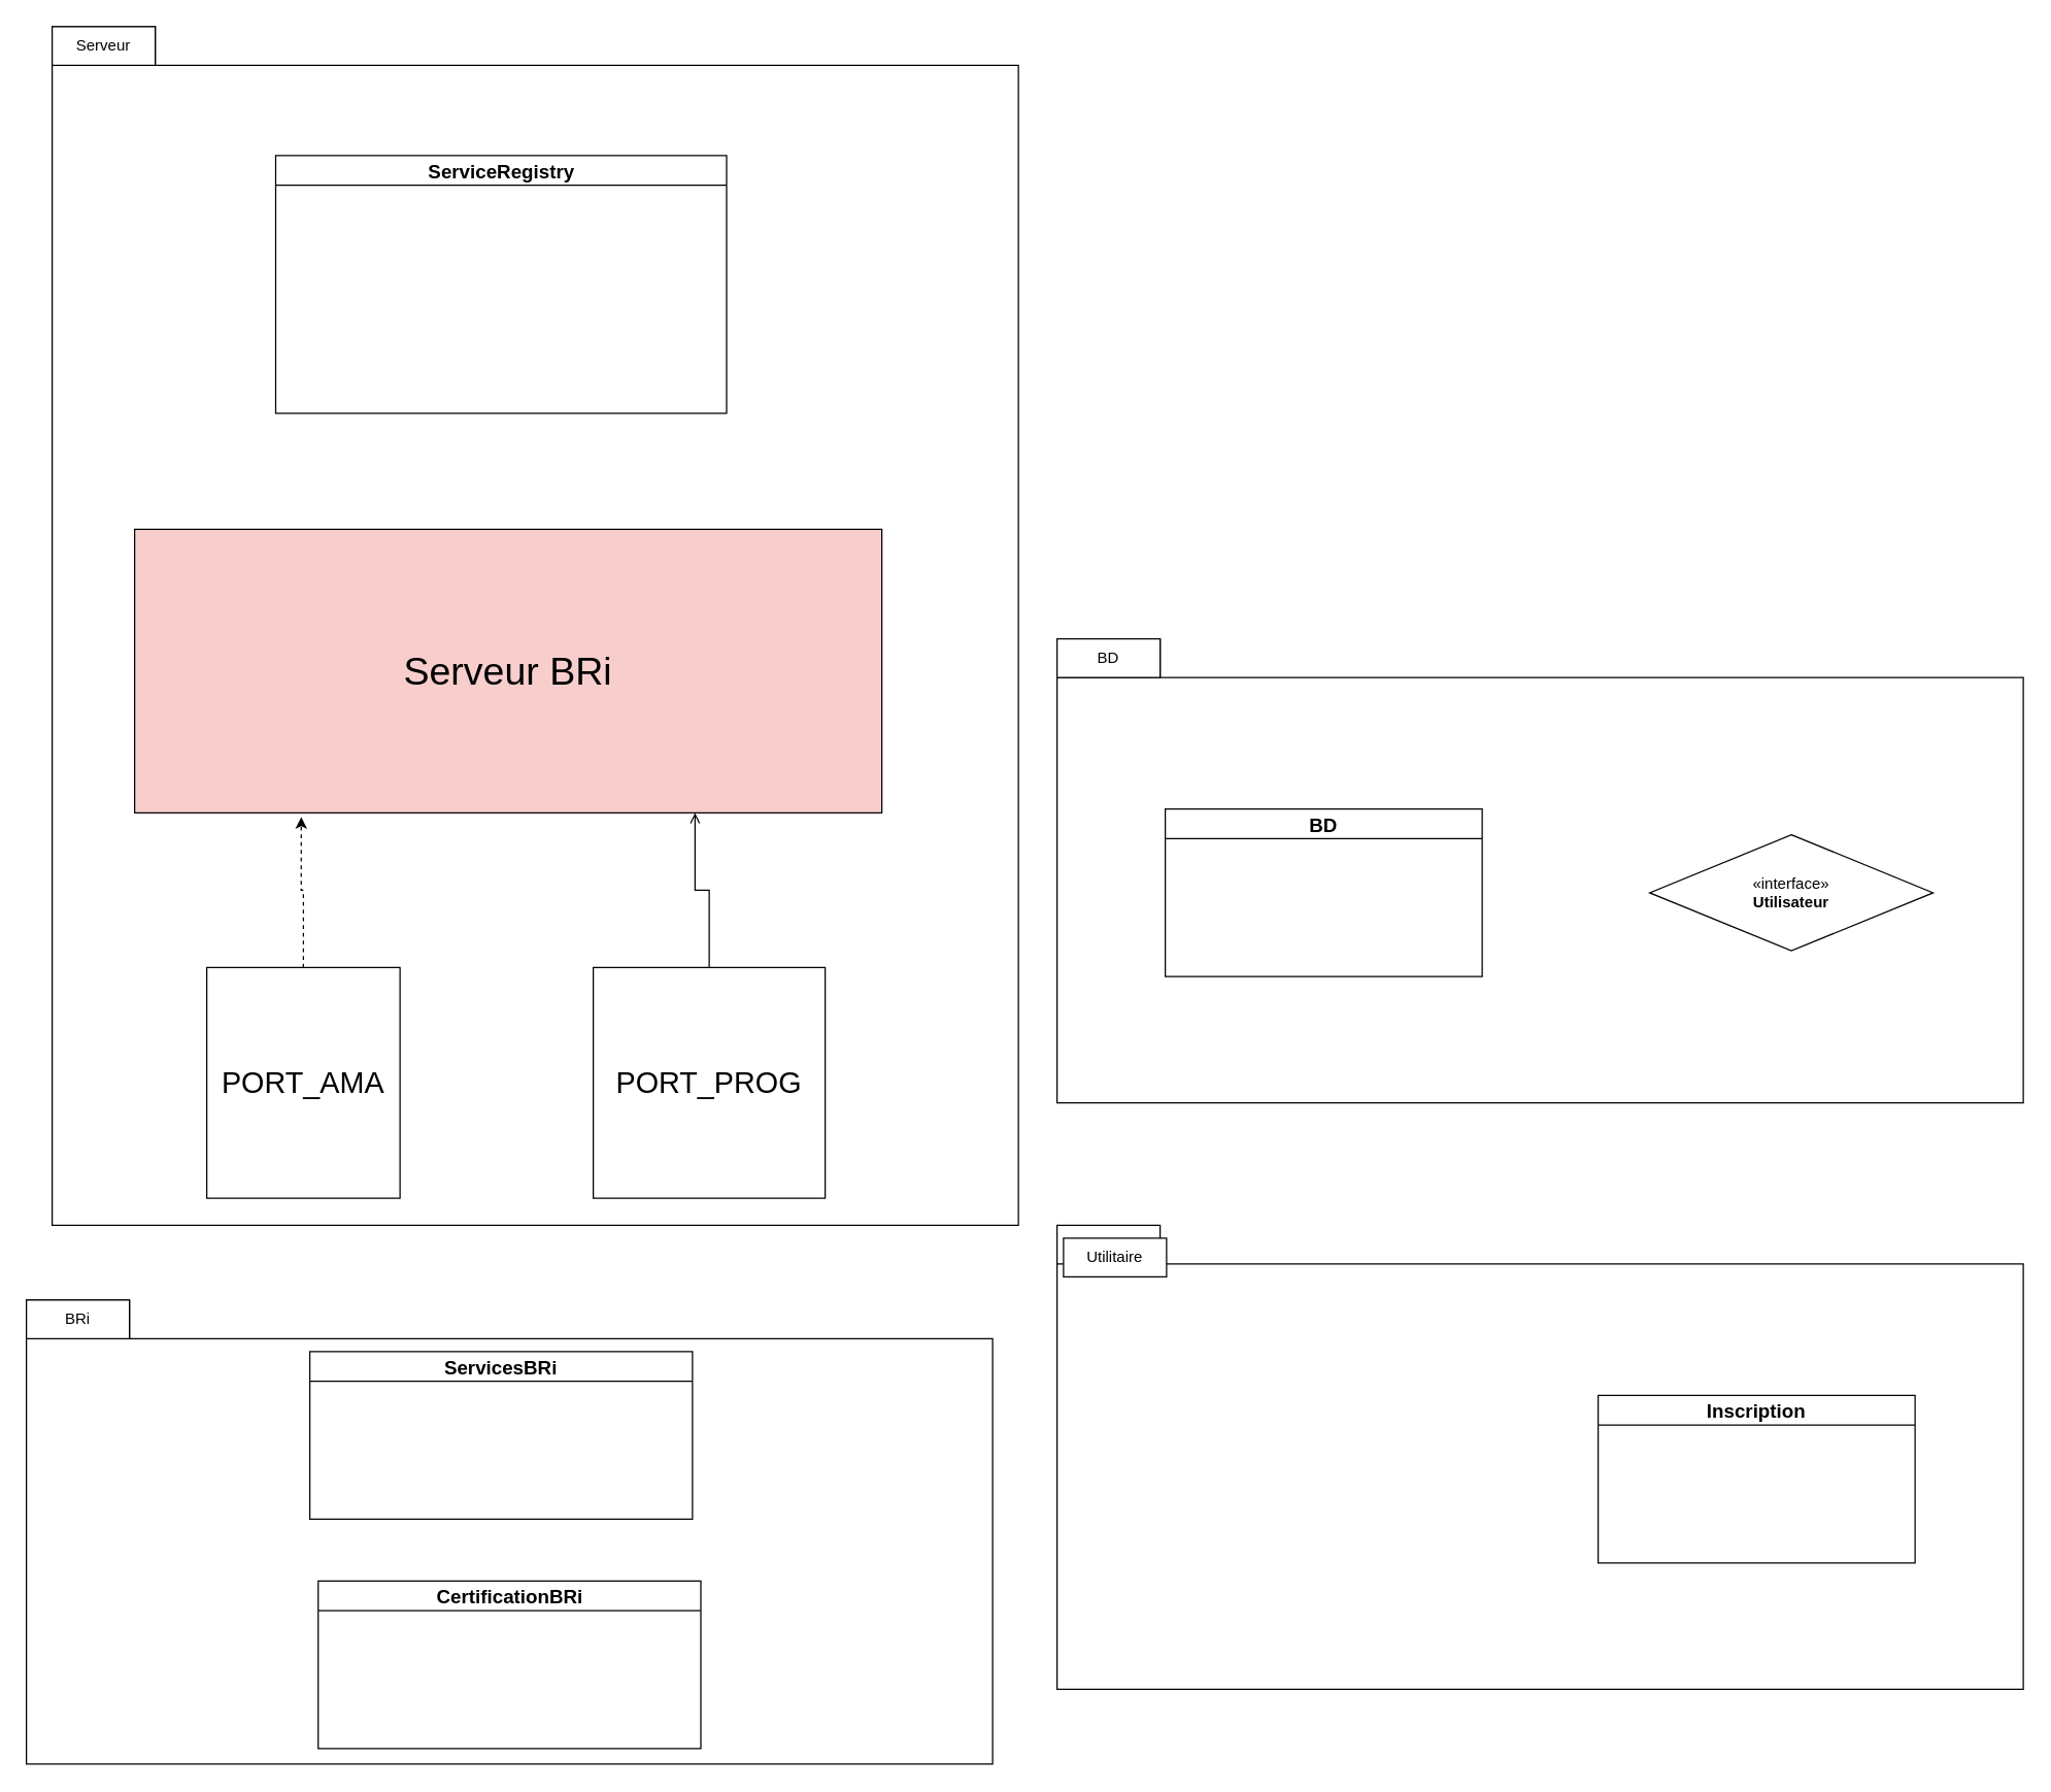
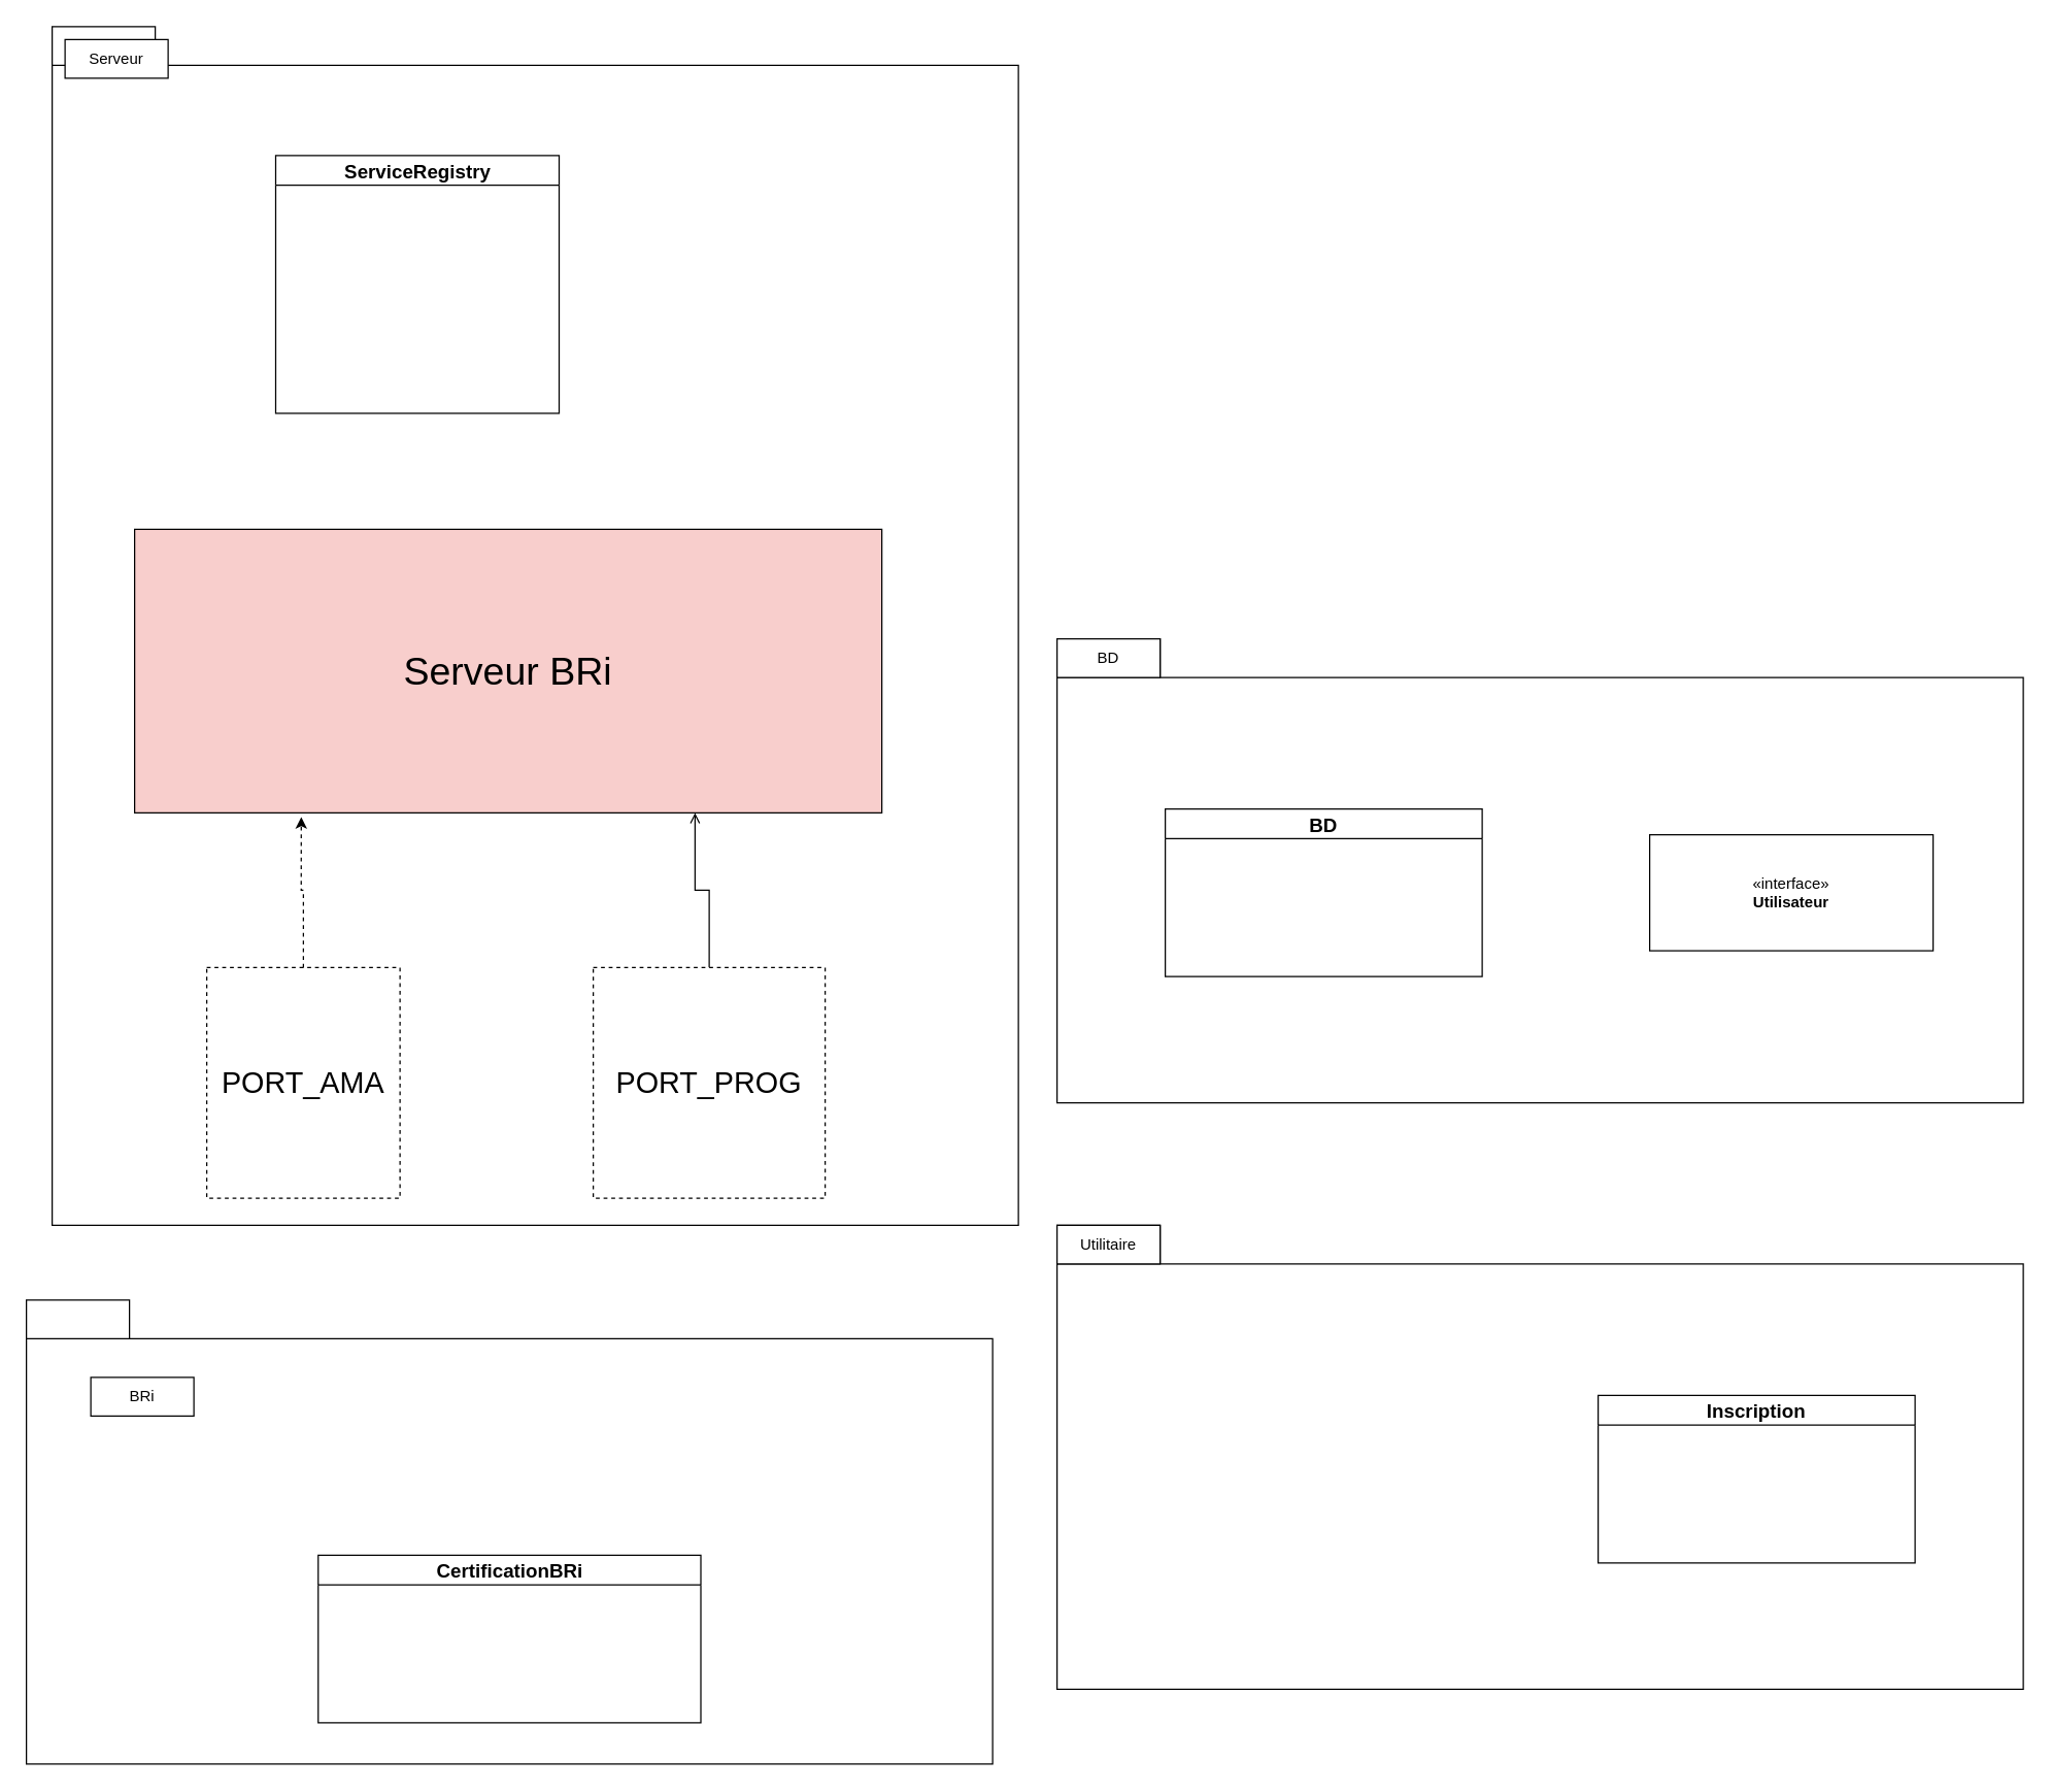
  <mxCell id="0" />
  <mxCell id="1" parent="0" />
  <mxCell id="2" value="" style="shape=folder;fontStyle=1;tabWidth=80;tabHeight=30;tabPosition=left;html=1;boundedLbl=1;whiteSpace=wrap;" vertex="1" parent="1"><mxGeometry x="40" y="20" width="750" height="930" as="geometry" /></mxCell>
- <mxCell id="3" value="Serveur" style="rounded=0;whiteSpace=wrap;html=1;" vertex="1" parent="1"><mxGeometry x="40" y="20" width="80" height="30" as="geometry" /></mxCell>
+ <mxCell id="3" value="Serveur" style="rounded=0;whiteSpace=wrap;html=1;" vertex="1" parent="1"><mxGeometry x="50" y="30" width="80" height="30" as="geometry" /></mxCell>
  <mxCell id="4" value="" style="shape=folder;fontStyle=1;tabWidth=80;tabHeight=30;tabPosition=left;html=1;boundedLbl=1;whiteSpace=wrap;" vertex="1" parent="1"><mxGeometry x="20" y="1008" width="750" height="360" as="geometry" /></mxCell>
  <mxCell id="5" value="&lt;font style=&quot;font-size: 30px;&quot;&gt;Serveur BRi&lt;/font&gt;" style="rounded=0;whiteSpace=wrap;html=1;fillColor=#f8cecc;" vertex="1" parent="1"><mxGeometry x="104" y="410" width="580" height="220" as="geometry" /></mxCell>
- <mxCell id="6" value="&lt;font style=&quot;font-size: 23px;&quot;&gt;PORT_AMA&lt;/font&gt;" style="rounded=0;whiteSpace=wrap;html=1;" vertex="1" parent="1"><mxGeometry x="160" y="750" width="150" height="179" as="geometry" /></mxCell>
+ <mxCell id="6" value="&lt;font style=&quot;font-size: 23px;&quot;&gt;PORT_AMA&lt;/font&gt;" style="rounded=0;whiteSpace=wrap;html=1;dashed=1;" vertex="1" parent="1"><mxGeometry x="160" y="750" width="150" height="179" as="geometry" /></mxCell>
  <mxCell id="7" style="edgeStyle=orthogonalEdgeStyle;rounded=0;orthogonalLoop=1;jettySize=auto;html=1;entryX=0.75;entryY=1;entryDx=0;entryDy=0;endArrow=open;" edge="1" parent="1" source="8" target="5"><mxGeometry relative="1" as="geometry" /></mxCell>
- <mxCell id="8" value="&lt;font style=&quot;font-size: 23px;&quot;&gt;PORT_PROG&lt;/font&gt;" style="rounded=0;whiteSpace=wrap;html=1;" vertex="1" parent="1"><mxGeometry x="460" y="750" width="180" height="179" as="geometry" /></mxCell>
+ <mxCell id="8" value="&lt;font style=&quot;font-size: 23px;&quot;&gt;PORT_PROG&lt;/font&gt;" style="rounded=0;whiteSpace=wrap;html=1;dashed=1;" vertex="1" parent="1"><mxGeometry x="460" y="750" width="180" height="179" as="geometry" /></mxCell>
  <mxCell id="9" style="edgeStyle=orthogonalEdgeStyle;rounded=0;orthogonalLoop=1;jettySize=auto;html=1;entryX=0.223;entryY=1.015;entryDx=0;entryDy=0;entryPerimeter=0;dashed=1;" edge="1" parent="1" source="6" target="5"><mxGeometry relative="1" as="geometry" /></mxCell>
- <mxCell id="10" value="&lt;font style=&quot;font-size: 15px;&quot;&gt;ServicesBRi&lt;/font&gt;" style="swimlane;whiteSpace=wrap;html=1;swimlaneLine=1;glass=0;strokeWidth=1;swimlaneFillColor=default;" vertex="1" parent="1"><mxGeometry x="240" y="1048" width="297" height="130" as="geometry" /></mxCell>
- <mxCell id="11" value="&lt;span style=&quot;font-size: 15px;&quot;&gt;CertificationBRi&lt;/span&gt;" style="swimlane;whiteSpace=wrap;html=1;swimlaneLine=1;glass=0;strokeWidth=1;swimlaneFillColor=default;" vertex="1" parent="1"><mxGeometry x="246.5" y="1226" width="297" height="130" as="geometry" /></mxCell>
- <mxCell id="12" value="BRi" style="rounded=0;whiteSpace=wrap;html=1;" vertex="1" parent="1"><mxGeometry x="20" y="1008" width="80" height="30" as="geometry" /></mxCell>
+ <mxCell id="11" value="&lt;span style=&quot;font-size: 15px;&quot;&gt;CertificationBRi&lt;/span&gt;" style="swimlane;whiteSpace=wrap;html=1;swimlaneLine=1;glass=0;strokeWidth=1;swimlaneFillColor=default;" vertex="1" parent="1"><mxGeometry x="246.5" y="1206" width="297" height="130" as="geometry" /></mxCell>
+ <mxCell id="12" value="BRi" style="rounded=0;whiteSpace=wrap;html=1;" vertex="1" parent="1"><mxGeometry x="70" y="1068" width="80" height="30" as="geometry" /></mxCell>
  <mxCell id="13" value="" style="shape=folder;fontStyle=1;tabWidth=80;tabHeight=30;tabPosition=left;html=1;boundedLbl=1;whiteSpace=wrap;" vertex="1" parent="1"><mxGeometry x="820" y="495" width="750" height="360" as="geometry" /></mxCell>
  <mxCell id="14" value="BD" style="rounded=0;whiteSpace=wrap;html=1;" vertex="1" parent="1"><mxGeometry x="820" y="495" width="80" height="30" as="geometry" /></mxCell>
  <mxCell id="15" value="&lt;font style=&quot;font-size: 15px;&quot;&gt;BD&lt;/font&gt;" style="swimlane;whiteSpace=wrap;html=1;swimlaneLine=1;glass=0;strokeWidth=1;swimlaneFillColor=default;" vertex="1" parent="1"><mxGeometry x="904" y="627" width="246" height="130" as="geometry" /></mxCell>
- <mxCell id="16" value="«interface»&lt;br&gt;&lt;b&gt;Utilisateur&lt;/b&gt;" style="rhombus;html=1;whiteSpace=wrap;" vertex="1" parent="1"><mxGeometry x="1280" y="647" width="220" height="90" as="geometry" /></mxCell>
+ <mxCell id="16" value="«interface»&lt;br&gt;&lt;b&gt;Utilisateur&lt;/b&gt;" style="html=1;whiteSpace=wrap;" vertex="1" parent="1"><mxGeometry x="1280" y="647" width="220" height="90" as="geometry" /></mxCell>
  <mxCell id="17" value="" style="shape=folder;fontStyle=1;tabWidth=80;tabHeight=30;tabPosition=left;html=1;boundedLbl=1;whiteSpace=wrap;" vertex="1" parent="1"><mxGeometry x="820" y="950" width="750" height="360" as="geometry" /></mxCell>
- <mxCell id="18" value="Utilitaire" style="rounded=0;whiteSpace=wrap;html=1;" vertex="1" parent="1"><mxGeometry x="825" y="960" width="80" height="30" as="geometry" /></mxCell>
+ <mxCell id="18" value="Utilitaire" style="rounded=0;whiteSpace=wrap;html=1;" vertex="1" parent="1"><mxGeometry x="820" y="950" width="80" height="30" as="geometry" /></mxCell>
  <mxCell id="19" value="&lt;font style=&quot;font-size: 15px;&quot;&gt;Inscription&lt;/font&gt;" style="swimlane;whiteSpace=wrap;html=1;swimlaneLine=1;glass=0;strokeWidth=1;swimlaneFillColor=default;" vertex="1" parent="1"><mxGeometry x="1240" y="1082" width="246" height="130" as="geometry" /></mxCell>
- <mxCell id="20" value="&lt;font style=&quot;font-size: 15px;&quot;&gt;ServiceRegistry&lt;/font&gt;" style="swimlane;whiteSpace=wrap;html=1;swimlaneLine=1;glass=0;strokeWidth=1;swimlaneFillColor=default;" vertex="1" parent="1"><mxGeometry x="213.5" y="120" width="350" height="200" as="geometry" /></mxCell>
+ <mxCell id="20" value="&lt;font style=&quot;font-size: 15px;&quot;&gt;ServiceRegistry&lt;/font&gt;" style="swimlane;whiteSpace=wrap;html=1;swimlaneLine=1;glass=0;strokeWidth=1;swimlaneFillColor=default;" vertex="1" parent="1"><mxGeometry x="213.5" y="120" width="220" height="200" as="geometry" /></mxCell>
